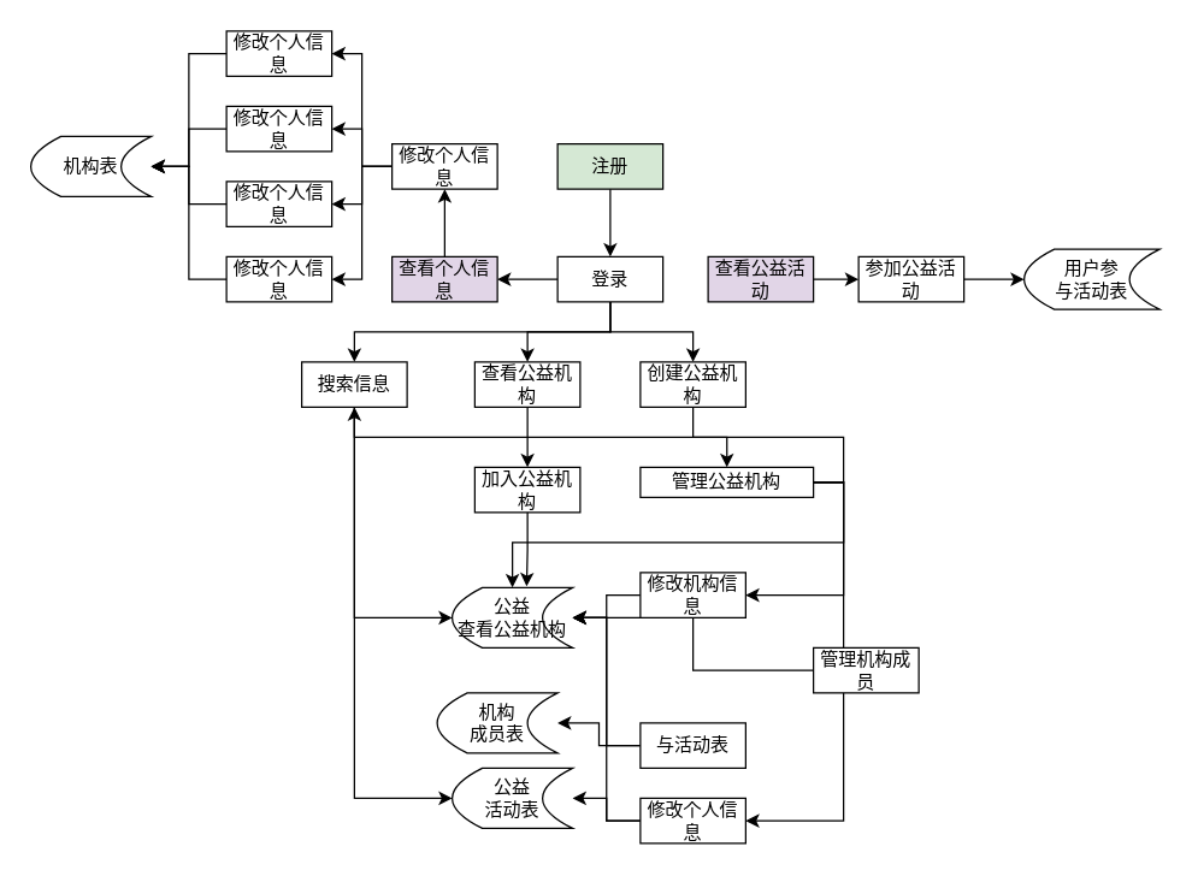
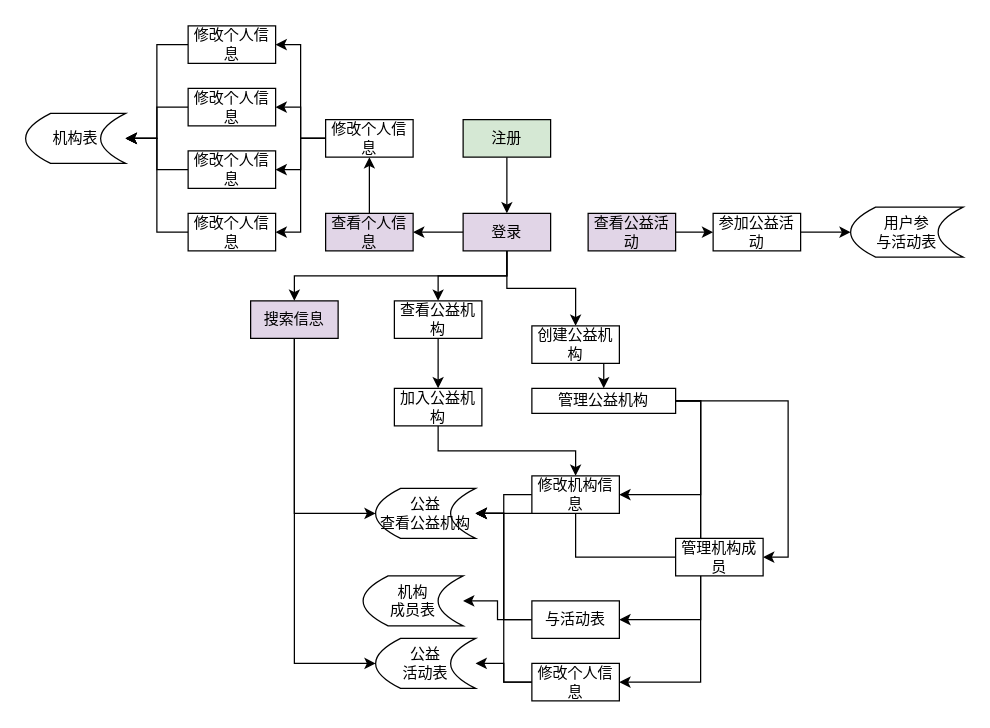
  <mxCell id="0" />
  <mxCell id="1" parent="0" />
  <mxCell id="2" style="edgeStyle=orthogonalEdgeStyle;rounded=0;orthogonalLoop=1;jettySize=auto;html=1;exitX=0.5;exitY=1;exitDx=0;exitDy=0;entryX=0.5;entryY=0;entryDx=0;entryDy=0;" edge="1" parent="1" source="3" target="8"><mxGeometry relative="1" as="geometry" /></mxCell>
  <mxCell id="3" value="注册" style="rounded=0;whiteSpace=wrap;html=1;fillColor=#d5e8d4;" vertex="1" parent="1"><mxGeometry x="370" y="95" width="70" height="30" as="geometry" /></mxCell>
  <mxCell id="4" style="edgeStyle=orthogonalEdgeStyle;rounded=0;orthogonalLoop=1;jettySize=auto;html=1;exitX=0;exitY=0.5;exitDx=0;exitDy=0;" edge="1" parent="1" source="8"><mxGeometry relative="1" as="geometry"><mxPoint x="330" y="185" as="targetPoint" /></mxGeometry></mxCell>
  <mxCell id="5" style="edgeStyle=orthogonalEdgeStyle;rounded=0;orthogonalLoop=1;jettySize=auto;html=1;exitX=0.5;exitY=1;exitDx=0;exitDy=0;entryX=0.5;entryY=0;entryDx=0;entryDy=0;" edge="1" parent="1" source="8" target="33"><mxGeometry relative="1" as="geometry" /></mxCell>
  <mxCell id="6" style="edgeStyle=orthogonalEdgeStyle;rounded=0;orthogonalLoop=1;jettySize=auto;html=1;exitX=0.5;exitY=1;exitDx=0;exitDy=0;entryX=0.5;entryY=0;entryDx=0;entryDy=0;" edge="1" parent="1" source="8" target="31"><mxGeometry relative="1" as="geometry" /></mxCell>
  <mxCell id="7" style="edgeStyle=orthogonalEdgeStyle;rounded=0;orthogonalLoop=1;jettySize=auto;html=1;exitX=0.5;exitY=1;exitDx=0;exitDy=0;entryX=0.5;entryY=0;entryDx=0;entryDy=0;" edge="1" parent="1" source="8" target="56"><mxGeometry relative="1" as="geometry" /></mxCell>
- <mxCell id="8" value="登录" style="rounded=0;whiteSpace=wrap;html=1;" vertex="1" parent="1"><mxGeometry x="370" y="170" width="70" height="30" as="geometry" /></mxCell>
+ <mxCell id="8" value="登录" style="rounded=0;whiteSpace=wrap;html=1;fillColor=#e1d5e7;" vertex="1" parent="1"><mxGeometry x="370" y="170" width="70" height="30" as="geometry" /></mxCell>
  <mxCell id="9" style="edgeStyle=orthogonalEdgeStyle;rounded=0;orthogonalLoop=1;jettySize=auto;html=1;exitX=1;exitY=0.5;exitDx=0;exitDy=0;entryX=0;entryY=0.5;entryDx=0;entryDy=0;endArrow=none;endFill=0;startArrow=classic;startFill=1;" edge="1" parent="1" source="12" target="27"><mxGeometry relative="1" as="geometry" /></mxCell>
  <mxCell id="10" style="edgeStyle=orthogonalEdgeStyle;rounded=0;orthogonalLoop=1;jettySize=auto;html=1;exitX=1;exitY=0.5;exitDx=0;exitDy=0;entryX=0;entryY=0.5;entryDx=0;entryDy=0;endArrow=none;endFill=0;startArrow=classic;startFill=1;" edge="1" parent="1" source="12" target="28"><mxGeometry relative="1" as="geometry" /></mxCell>
  <mxCell id="11" style="edgeStyle=orthogonalEdgeStyle;rounded=0;orthogonalLoop=1;jettySize=auto;html=1;exitX=1;exitY=0.5;exitDx=0;exitDy=0;entryX=0;entryY=0.5;entryDx=0;entryDy=0;startArrow=classic;startFill=1;endArrow=none;endFill=0;" edge="1" parent="1" source="12" target="29"><mxGeometry relative="1" as="geometry" /></mxCell>
  <mxCell id="12" value="机构表" style="shape=dataStorage;whiteSpace=wrap;html=1;fixedSize=1;" vertex="1" parent="1"><mxGeometry x="20" y="90" width="80" height="40" as="geometry" /></mxCell>
  <mxCell id="13" style="edgeStyle=orthogonalEdgeStyle;rounded=0;orthogonalLoop=1;jettySize=auto;html=1;exitX=1;exitY=0.5;exitDx=0;exitDy=0;entryX=0;entryY=0.5;entryDx=0;entryDy=0;" edge="1" parent="1" source="14" target="15"><mxGeometry relative="1" as="geometry" /></mxCell>
  <mxCell id="14" value="参加公益活动" style="rounded=0;whiteSpace=wrap;html=1;" vertex="1" parent="1"><mxGeometry x="570" y="170" width="70" height="30" as="geometry" /></mxCell>
  <mxCell id="15" value="&lt;div&gt;用户参&lt;/div&gt;&lt;div&gt;与&lt;span style=&quot;background-color: initial;&quot;&gt;活动表&lt;/span&gt;&lt;/div&gt;" style="shape=dataStorage;whiteSpace=wrap;html=1;fixedSize=1;" vertex="1" parent="1"><mxGeometry x="680" y="165" width="90" height="40" as="geometry" /></mxCell>
  <mxCell id="16" style="edgeStyle=orthogonalEdgeStyle;rounded=0;orthogonalLoop=1;jettySize=auto;html=1;exitX=1;exitY=0.5;exitDx=0;exitDy=0;entryX=0;entryY=0.5;entryDx=0;entryDy=0;" edge="1" parent="1" source="17" target="14"><mxGeometry relative="1" as="geometry" /></mxCell>
  <mxCell id="17" value="查看公益活动" style="rounded=0;whiteSpace=wrap;html=1;fillColor=#e1d5e7;" vertex="1" parent="1"><mxGeometry x="470" y="170" width="70" height="30" as="geometry" /></mxCell>
  <mxCell id="18" style="edgeStyle=orthogonalEdgeStyle;rounded=0;orthogonalLoop=1;jettySize=auto;html=1;exitX=0.5;exitY=0;exitDx=0;exitDy=0;entryX=0.5;entryY=1;entryDx=0;entryDy=0;" edge="1" parent="1" source="19" target="24"><mxGeometry relative="1" as="geometry" /></mxCell>
  <mxCell id="19" value="查看个人信息" style="rounded=0;whiteSpace=wrap;html=1;fillColor=#e1d5e7;" vertex="1" parent="1"><mxGeometry x="260" y="170" width="70" height="30" as="geometry" /></mxCell>
  <mxCell id="20" style="edgeStyle=orthogonalEdgeStyle;rounded=0;orthogonalLoop=1;jettySize=auto;html=1;exitX=0;exitY=0.5;exitDx=0;exitDy=0;entryX=1;entryY=0.5;entryDx=0;entryDy=0;" edge="1" parent="1" source="24" target="26"><mxGeometry relative="1" as="geometry" /></mxCell>
  <mxCell id="21" style="edgeStyle=orthogonalEdgeStyle;rounded=0;orthogonalLoop=1;jettySize=auto;html=1;exitX=0;exitY=0.5;exitDx=0;exitDy=0;entryX=1;entryY=0.5;entryDx=0;entryDy=0;" edge="1" parent="1" source="24" target="27"><mxGeometry relative="1" as="geometry" /></mxCell>
  <mxCell id="22" style="edgeStyle=orthogonalEdgeStyle;rounded=0;orthogonalLoop=1;jettySize=auto;html=1;exitX=0;exitY=0.5;exitDx=0;exitDy=0;entryX=1;entryY=0.5;entryDx=0;entryDy=0;" edge="1" parent="1" source="24" target="28"><mxGeometry relative="1" as="geometry" /></mxCell>
  <mxCell id="23" style="edgeStyle=orthogonalEdgeStyle;rounded=0;orthogonalLoop=1;jettySize=auto;html=1;exitX=0;exitY=0.5;exitDx=0;exitDy=0;entryX=1;entryY=0.5;entryDx=0;entryDy=0;" edge="1" parent="1" source="24" target="29"><mxGeometry relative="1" as="geometry" /></mxCell>
  <mxCell id="24" value="修改个人信息" style="rounded=0;whiteSpace=wrap;html=1;" vertex="1" parent="1"><mxGeometry x="260" y="95" width="70" height="30" as="geometry" /></mxCell>
  <mxCell id="25" style="edgeStyle=orthogonalEdgeStyle;rounded=0;orthogonalLoop=1;jettySize=auto;html=1;exitX=0;exitY=0.5;exitDx=0;exitDy=0;entryX=1;entryY=0.5;entryDx=0;entryDy=0;" edge="1" parent="1" source="26" target="12"><mxGeometry relative="1" as="geometry" /></mxCell>
  <mxCell id="26" value="修改个人信息" style="rounded=0;whiteSpace=wrap;html=1;" vertex="1" parent="1"><mxGeometry x="150" y="20" width="70" height="30" as="geometry" /></mxCell>
  <mxCell id="27" value="修改个人信息" style="rounded=0;whiteSpace=wrap;html=1;" vertex="1" parent="1"><mxGeometry x="150" y="70" width="70" height="30" as="geometry" /></mxCell>
  <mxCell id="28" value="修改个人信息" style="rounded=0;whiteSpace=wrap;html=1;" vertex="1" parent="1"><mxGeometry x="150" y="120" width="70" height="30" as="geometry" /></mxCell>
  <mxCell id="29" value="修改个人信息" style="rounded=0;whiteSpace=wrap;html=1;" vertex="1" parent="1"><mxGeometry x="150" y="170" width="70" height="30" as="geometry" /></mxCell>
  <mxCell id="30" style="edgeStyle=orthogonalEdgeStyle;rounded=0;orthogonalLoop=1;jettySize=auto;html=1;exitX=0.5;exitY=1;exitDx=0;exitDy=0;entryX=0.5;entryY=0;entryDx=0;entryDy=0;" edge="1" parent="1" source="31" target="39"><mxGeometry relative="1" as="geometry" /></mxCell>
- <mxCell id="31" value="创建公益机构" style="rounded=0;whiteSpace=wrap;html=1;" vertex="1" parent="1"><mxGeometry x="425" y="240" width="70" height="30" as="geometry" /></mxCell>
+ <mxCell id="31" value="创建公益机构" style="rounded=0;whiteSpace=wrap;html=1;" vertex="1" parent="1"><mxGeometry x="425" y="260" width="70" height="30" as="geometry" /></mxCell>
  <mxCell id="32" style="edgeStyle=orthogonalEdgeStyle;rounded=0;orthogonalLoop=1;jettySize=auto;html=1;exitX=0.5;exitY=1;exitDx=0;exitDy=0;entryX=0.5;entryY=0;entryDx=0;entryDy=0;" edge="1" parent="1" source="33" target="34"><mxGeometry relative="1" as="geometry" /></mxCell>
  <mxCell id="33" value="查看公益机构" style="rounded=0;whiteSpace=wrap;html=1;" vertex="1" parent="1"><mxGeometry x="315" y="240" width="70" height="30" as="geometry" /></mxCell>
  <mxCell id="34" value="加入公益机构" style="rounded=0;whiteSpace=wrap;html=1;" vertex="1" parent="1"><mxGeometry x="315" y="310" width="70" height="30" as="geometry" /></mxCell>
  <mxCell id="35" style="edgeStyle=orthogonalEdgeStyle;rounded=0;orthogonalLoop=1;jettySize=auto;html=1;exitX=1;exitY=0.5;exitDx=0;exitDy=0;entryX=1;entryY=0.5;entryDx=0;entryDy=0;" edge="1" parent="1" source="39" target="45"><mxGeometry relative="1" as="geometry" /></mxCell>
- <mxCell id="36" style="edgeStyle=orthogonalEdgeStyle;rounded=0;orthogonalLoop=1;jettySize=auto;html=1;exitX=1;exitY=0.5;exitDx=0;exitDy=0;" edge="1" parent="1" source="39" target="44"><mxGeometry relative="1" as="geometry" /></mxCell>
- <mxCell id="37" style="edgeStyle=orthogonalEdgeStyle;rounded=0;orthogonalLoop=1;jettySize=auto;html=1;exitX=1;exitY=0.5;exitDx=0;exitDy=0;" edge="1" parent="1" source="39" target="56"><mxGeometry relative="1" as="geometry" /></mxCell>
+ <mxCell id="36" style="edgeStyle=orthogonalEdgeStyle;rounded=0;orthogonalLoop=1;jettySize=auto;html=1;exitX=1;exitY=0.5;exitDx=0;exitDy=0;entryX=1;entryY=0.5;entryDx=0;entryDy=0;" edge="1" parent="1" source="39" target="46"><mxGeometry relative="1" as="geometry" /></mxCell>
+ <mxCell id="37" style="edgeStyle=orthogonalEdgeStyle;rounded=0;orthogonalLoop=1;jettySize=auto;html=1;exitX=1;exitY=0.5;exitDx=0;exitDy=0;entryX=1;entryY=0.5;entryDx=0;entryDy=0;" edge="1" parent="1" source="39" target="48"><mxGeometry relative="1" as="geometry" /></mxCell>
  <mxCell id="38" style="edgeStyle=orthogonalEdgeStyle;rounded=0;orthogonalLoop=1;jettySize=auto;html=1;exitX=1;exitY=0.5;exitDx=0;exitDy=0;entryX=1;entryY=0.5;entryDx=0;entryDy=0;" edge="1" parent="1" source="39" target="49"><mxGeometry relative="1" as="geometry" /></mxCell>
  <mxCell id="39" value="管理公益机构" style="rounded=0;whiteSpace=wrap;html=1;" vertex="1" parent="1"><mxGeometry x="425" y="310" width="115" height="20" as="geometry" /></mxCell>
  <mxCell id="40" style="edgeStyle=orthogonalEdgeStyle;rounded=0;orthogonalLoop=1;jettySize=auto;html=1;exitX=1;exitY=0.5;exitDx=0;exitDy=0;entryX=0;entryY=0.5;entryDx=0;entryDy=0;startArrow=classic;startFill=1;endArrow=none;endFill=0;" edge="1" parent="1" source="44" target="45"><mxGeometry relative="1" as="geometry" /></mxCell>
  <mxCell id="41" style="edgeStyle=orthogonalEdgeStyle;rounded=0;orthogonalLoop=1;jettySize=auto;html=1;exitX=1;exitY=0.5;exitDx=0;exitDy=0;entryX=0;entryY=0.5;entryDx=0;entryDy=0;startArrow=classic;startFill=1;endArrow=none;endFill=0;" edge="1" parent="1" source="44" target="46"><mxGeometry relative="1" as="geometry" /></mxCell>
  <mxCell id="42" style="edgeStyle=orthogonalEdgeStyle;rounded=0;orthogonalLoop=1;jettySize=auto;html=1;exitX=1;exitY=0.5;exitDx=0;exitDy=0;entryX=0;entryY=0.5;entryDx=0;entryDy=0;startArrow=classic;startFill=1;endArrow=none;endFill=0;" edge="1" parent="1" source="44" target="48"><mxGeometry relative="1" as="geometry" /></mxCell>
  <mxCell id="43" style="edgeStyle=orthogonalEdgeStyle;rounded=0;orthogonalLoop=1;jettySize=auto;html=1;exitX=1;exitY=0.5;exitDx=0;exitDy=0;entryX=0;entryY=0.5;entryDx=0;entryDy=0;startArrow=classic;startFill=1;endArrow=none;endFill=0;" edge="1" parent="1" source="44" target="49"><mxGeometry relative="1" as="geometry" /></mxCell>
  <mxCell id="44" value="公益&lt;div&gt;查看公益机构&lt;/div&gt;" style="shape=dataStorage;whiteSpace=wrap;html=1;fixedSize=1;" vertex="1" parent="1"><mxGeometry x="300" y="390" width="80" height="40" as="geometry" /></mxCell>
  <mxCell id="45" value="修改机构信息" style="rounded=0;whiteSpace=wrap;html=1;" vertex="1" parent="1"><mxGeometry x="425" y="380" width="70" height="30" as="geometry" /></mxCell>
  <mxCell id="46" value="管理机构成员" style="rounded=0;whiteSpace=wrap;html=1;" vertex="1" parent="1"><mxGeometry x="540" y="430" width="70" height="30" as="geometry" /></mxCell>
  <mxCell id="47" style="edgeStyle=orthogonalEdgeStyle;rounded=0;orthogonalLoop=1;jettySize=auto;html=1;exitX=0;exitY=0.5;exitDx=0;exitDy=0;" edge="1" parent="1" source="48" target="51"><mxGeometry relative="1" as="geometry" /></mxCell>
  <mxCell id="48" value="与活动表" style="rounded=0;whiteSpace=wrap;html=1;" vertex="1" parent="1"><mxGeometry x="425" y="480" width="70" height="30" as="geometry" /></mxCell>
  <mxCell id="49" value="修改个人信息" style="rounded=0;whiteSpace=wrap;html=1;" vertex="1" parent="1"><mxGeometry x="425" y="530" width="70" height="30" as="geometry" /></mxCell>
- <mxCell id="50" style="edgeStyle=orthogonalEdgeStyle;rounded=0;orthogonalLoop=1;jettySize=auto;html=1;exitX=0.5;exitY=1;exitDx=0;exitDy=0;entryX=0.618;entryY=-0.022;entryDx=0;entryDy=0;entryPerimeter=0;" edge="1" parent="1" source="34" target="44"><mxGeometry relative="1" as="geometry" /></mxCell>
+ <mxCell id="50" style="edgeStyle=orthogonalEdgeStyle;rounded=0;orthogonalLoop=1;jettySize=auto;html=1;exitX=0.5;exitY=1;exitDx=0;exitDy=0;" edge="1" parent="1" source="34" target="45"><mxGeometry relative="1" as="geometry" /></mxCell>
  <mxCell id="51" value="&lt;div&gt;机构&lt;/div&gt;&lt;div&gt;成员表&lt;/div&gt;" style="shape=dataStorage;whiteSpace=wrap;html=1;fixedSize=1;" vertex="1" parent="1"><mxGeometry x="290" y="460" width="80" height="40" as="geometry" /></mxCell>
  <mxCell id="52" style="edgeStyle=orthogonalEdgeStyle;rounded=0;orthogonalLoop=1;jettySize=auto;html=1;exitX=1;exitY=0.5;exitDx=0;exitDy=0;entryX=0;entryY=0.5;entryDx=0;entryDy=0;endArrow=none;endFill=0;startArrow=classic;startFill=1;" edge="1" parent="1" source="53" target="49"><mxGeometry relative="1" as="geometry" /></mxCell>
  <mxCell id="53" value="公益&lt;div&gt;活动表&lt;/div&gt;" style="shape=dataStorage;whiteSpace=wrap;html=1;fixedSize=1;" vertex="1" parent="1"><mxGeometry x="300" y="510" width="80" height="40" as="geometry" /></mxCell>
  <mxCell id="54" style="edgeStyle=orthogonalEdgeStyle;rounded=0;orthogonalLoop=1;jettySize=auto;html=1;exitX=0.5;exitY=1;exitDx=0;exitDy=0;entryX=0;entryY=0.5;entryDx=0;entryDy=0;" edge="1" parent="1" source="56" target="44"><mxGeometry relative="1" as="geometry" /></mxCell>
  <mxCell id="55" style="edgeStyle=orthogonalEdgeStyle;rounded=0;orthogonalLoop=1;jettySize=auto;html=1;exitX=0.5;exitY=1;exitDx=0;exitDy=0;entryX=0;entryY=0.5;entryDx=0;entryDy=0;" edge="1" parent="1" source="56" target="53"><mxGeometry relative="1" as="geometry" /></mxCell>
- <mxCell id="56" value="搜索信息" style="rounded=0;whiteSpace=wrap;html=1;" vertex="1" parent="1"><mxGeometry x="200" y="240" width="70" height="30" as="geometry" /></mxCell>
+ <mxCell id="56" value="搜索信息" style="rounded=0;whiteSpace=wrap;html=1;fillColor=#e1d5e7;" vertex="1" parent="1"><mxGeometry x="200" y="240" width="70" height="30" as="geometry" /></mxCell>
